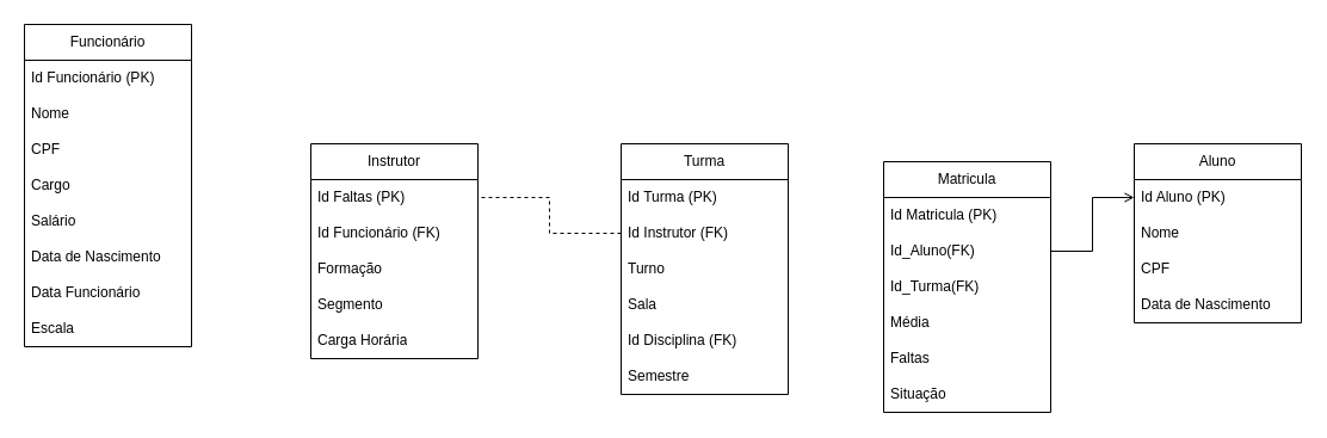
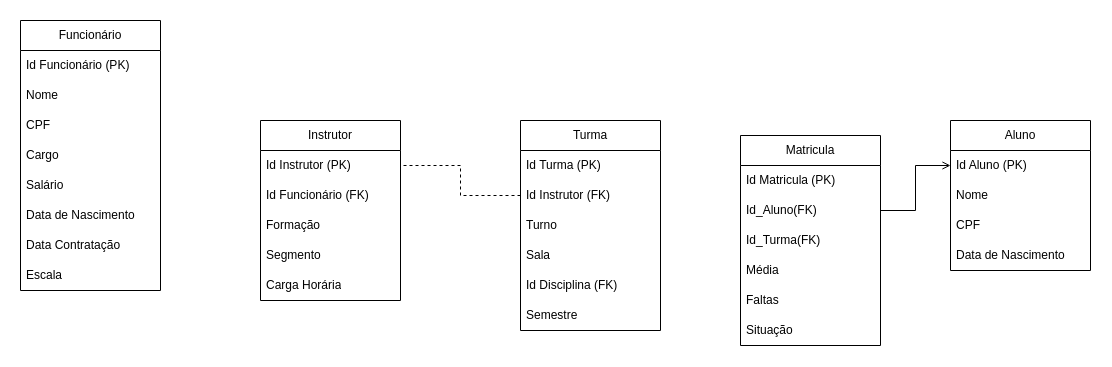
  <mxCell id="0" />
  <mxCell id="1" parent="0" />
  <mxCell id="2" value="Funcionário" style="swimlane;fontStyle=0;childLayout=stackLayout;horizontal=1;startSize=30;horizontalStack=0;resizeParent=1;resizeParentMax=0;resizeLast=0;collapsible=1;marginBottom=0;whiteSpace=wrap;html=1;" vertex="1" parent="1"><mxGeometry x="20" y="20" width="140" height="270" as="geometry" /></mxCell>
  <mxCell id="3" value="Id Funcionário (PK)" style="text;strokeColor=none;fillColor=none;align=left;verticalAlign=middle;spacingLeft=4;spacingRight=4;overflow=hidden;points=[[0,0.5],[1,0.5]];portConstraint=eastwest;rotatable=0;whiteSpace=wrap;html=1;" vertex="1" parent="2"><mxGeometry y="30" width="140" height="30" as="geometry" /></mxCell>
  <mxCell id="4" value="Nome" style="text;strokeColor=none;fillColor=none;align=left;verticalAlign=middle;spacingLeft=4;spacingRight=4;overflow=hidden;points=[[0,0.5],[1,0.5]];portConstraint=eastwest;rotatable=0;whiteSpace=wrap;html=1;" vertex="1" parent="2"><mxGeometry y="60" width="140" height="30" as="geometry" /></mxCell>
  <mxCell id="5" value="CPF" style="text;strokeColor=none;fillColor=none;align=left;verticalAlign=middle;spacingLeft=4;spacingRight=4;overflow=hidden;points=[[0,0.5],[1,0.5]];portConstraint=eastwest;rotatable=0;whiteSpace=wrap;html=1;" vertex="1" parent="2"><mxGeometry y="90" width="140" height="30" as="geometry" /></mxCell>
  <mxCell id="6" value="Cargo" style="text;strokeColor=none;fillColor=none;align=left;verticalAlign=middle;spacingLeft=4;spacingRight=4;overflow=hidden;points=[[0,0.5],[1,0.5]];portConstraint=eastwest;rotatable=0;whiteSpace=wrap;html=1;" vertex="1" parent="2"><mxGeometry y="120" width="140" height="30" as="geometry" /></mxCell>
  <mxCell id="7" value="Salário" style="text;strokeColor=none;fillColor=none;align=left;verticalAlign=middle;spacingLeft=4;spacingRight=4;overflow=hidden;points=[[0,0.5],[1,0.5]];portConstraint=eastwest;rotatable=0;whiteSpace=wrap;html=1;" vertex="1" parent="2"><mxGeometry y="150" width="140" height="30" as="geometry" /></mxCell>
  <mxCell id="8" value="Data de Nascimento" style="text;strokeColor=none;fillColor=none;align=left;verticalAlign=middle;spacingLeft=4;spacingRight=4;overflow=hidden;points=[[0,0.5],[1,0.5]];portConstraint=eastwest;rotatable=0;whiteSpace=wrap;html=1;" vertex="1" parent="2"><mxGeometry y="180" width="140" height="30" as="geometry" /></mxCell>
- <mxCell id="9" value="Data Funcionário" style="text;strokeColor=none;fillColor=none;align=left;verticalAlign=middle;spacingLeft=4;spacingRight=4;overflow=hidden;points=[[0,0.5],[1,0.5]];portConstraint=eastwest;rotatable=0;whiteSpace=wrap;html=1;" vertex="1" parent="2"><mxGeometry y="210" width="140" height="30" as="geometry" /></mxCell>
+ <mxCell id="9" value="Data Contratação" style="text;strokeColor=none;fillColor=none;align=left;verticalAlign=middle;spacingLeft=4;spacingRight=4;overflow=hidden;points=[[0,0.5],[1,0.5]];portConstraint=eastwest;rotatable=0;whiteSpace=wrap;html=1;" vertex="1" parent="2"><mxGeometry y="210" width="140" height="30" as="geometry" /></mxCell>
  <mxCell id="10" value="Escala" style="text;strokeColor=none;fillColor=none;align=left;verticalAlign=middle;spacingLeft=4;spacingRight=4;overflow=hidden;points=[[0,0.5],[1,0.5]];portConstraint=eastwest;rotatable=0;whiteSpace=wrap;html=1;" vertex="1" parent="2"><mxGeometry y="240" width="140" height="30" as="geometry" /></mxCell>
  <mxCell id="11" value="Instrutor" style="swimlane;fontStyle=0;childLayout=stackLayout;horizontal=1;startSize=30;horizontalStack=0;resizeParent=1;resizeParentMax=0;resizeLast=0;collapsible=1;marginBottom=0;whiteSpace=wrap;html=1;" vertex="1" parent="1"><mxGeometry x="260" y="120" width="140" height="180" as="geometry" /></mxCell>
- <mxCell id="12" value="Id Faltas (PK)" style="text;strokeColor=none;fillColor=none;align=left;verticalAlign=middle;spacingLeft=4;spacingRight=4;overflow=hidden;points=[[0,0.5],[1,0.5]];portConstraint=eastwest;rotatable=0;whiteSpace=wrap;html=1;" vertex="1" parent="11"><mxGeometry y="30" width="140" height="30" as="geometry" /></mxCell>
+ <mxCell id="12" value="Id Instrutor (PK)" style="text;strokeColor=none;fillColor=none;align=left;verticalAlign=middle;spacingLeft=4;spacingRight=4;overflow=hidden;points=[[0,0.5],[1,0.5]];portConstraint=eastwest;rotatable=0;whiteSpace=wrap;html=1;" vertex="1" parent="11"><mxGeometry y="30" width="140" height="30" as="geometry" /></mxCell>
  <mxCell id="13" value="Id Funcionário (FK)" style="text;strokeColor=none;fillColor=none;align=left;verticalAlign=middle;spacingLeft=4;spacingRight=4;overflow=hidden;points=[[0,0.5],[1,0.5]];portConstraint=eastwest;rotatable=0;whiteSpace=wrap;html=1;" vertex="1" parent="11"><mxGeometry y="60" width="140" height="30" as="geometry" /></mxCell>
  <mxCell id="14" value="Formação" style="text;strokeColor=none;fillColor=none;align=left;verticalAlign=middle;spacingLeft=4;spacingRight=4;overflow=hidden;points=[[0,0.5],[1,0.5]];portConstraint=eastwest;rotatable=0;whiteSpace=wrap;html=1;" vertex="1" parent="11"><mxGeometry y="90" width="140" height="30" as="geometry" /></mxCell>
  <mxCell id="15" value="Segmento" style="text;strokeColor=none;fillColor=none;align=left;verticalAlign=middle;spacingLeft=4;spacingRight=4;overflow=hidden;points=[[0,0.5],[1,0.5]];portConstraint=eastwest;rotatable=0;whiteSpace=wrap;html=1;" vertex="1" parent="11"><mxGeometry y="120" width="140" height="30" as="geometry" /></mxCell>
  <mxCell id="16" value="Carga Horária" style="text;strokeColor=none;fillColor=none;align=left;verticalAlign=middle;spacingLeft=4;spacingRight=4;overflow=hidden;points=[[0,0.5],[1,0.5]];portConstraint=eastwest;rotatable=0;whiteSpace=wrap;html=1;" vertex="1" parent="11"><mxGeometry y="150" width="140" height="30" as="geometry" /></mxCell>
  <mxCell id="17" value="Turma" style="swimlane;fontStyle=0;childLayout=stackLayout;horizontal=1;startSize=30;horizontalStack=0;resizeParent=1;resizeParentMax=0;resizeLast=0;collapsible=1;marginBottom=0;whiteSpace=wrap;html=1;" vertex="1" parent="1"><mxGeometry x="520" y="120" width="140" height="210" as="geometry" /></mxCell>
  <mxCell id="18" value="Id Turma (PK)" style="text;strokeColor=none;fillColor=none;align=left;verticalAlign=middle;spacingLeft=4;spacingRight=4;overflow=hidden;points=[[0,0.5],[1,0.5]];portConstraint=eastwest;rotatable=0;whiteSpace=wrap;html=1;" vertex="1" parent="17"><mxGeometry y="30" width="140" height="30" as="geometry" /></mxCell>
  <mxCell id="19" value="Id Instrutor (FK)" style="text;strokeColor=none;fillColor=none;align=left;verticalAlign=middle;spacingLeft=4;spacingRight=4;overflow=hidden;points=[[0,0.5],[1,0.5]];portConstraint=eastwest;rotatable=0;whiteSpace=wrap;html=1;" vertex="1" parent="17"><mxGeometry y="60" width="140" height="30" as="geometry" /></mxCell>
  <mxCell id="20" value="Turno" style="text;strokeColor=none;fillColor=none;align=left;verticalAlign=middle;spacingLeft=4;spacingRight=4;overflow=hidden;points=[[0,0.5],[1,0.5]];portConstraint=eastwest;rotatable=0;whiteSpace=wrap;html=1;" vertex="1" parent="17"><mxGeometry y="90" width="140" height="30" as="geometry" /></mxCell>
  <mxCell id="21" value="Sala" style="text;strokeColor=none;fillColor=none;align=left;verticalAlign=middle;spacingLeft=4;spacingRight=4;overflow=hidden;points=[[0,0.5],[1,0.5]];portConstraint=eastwest;rotatable=0;whiteSpace=wrap;html=1;" vertex="1" parent="17"><mxGeometry y="120" width="140" height="30" as="geometry" /></mxCell>
  <mxCell id="22" value="Id Disciplina (FK)" style="text;strokeColor=none;fillColor=none;align=left;verticalAlign=middle;spacingLeft=4;spacingRight=4;overflow=hidden;points=[[0,0.5],[1,0.5]];portConstraint=eastwest;rotatable=0;whiteSpace=wrap;html=1;" vertex="1" parent="17"><mxGeometry y="150" width="140" height="30" as="geometry" /></mxCell>
  <mxCell id="23" value="Semestre" style="text;strokeColor=none;fillColor=none;align=left;verticalAlign=middle;spacingLeft=4;spacingRight=4;overflow=hidden;points=[[0,0.5],[1,0.5]];portConstraint=eastwest;rotatable=0;whiteSpace=wrap;html=1;" vertex="1" parent="17"><mxGeometry y="180" width="140" height="30" as="geometry" /></mxCell>
  <mxCell id="24" style="edgeStyle=orthogonalEdgeStyle;rounded=0;orthogonalLoop=1;jettySize=auto;html=1;exitX=0;exitY=0.5;exitDx=0;exitDy=0;entryX=1;entryY=0.5;entryDx=0;entryDy=0;endArrow=none;endFill=0;dashed=1;" edge="1" parent="1" source="19" target="12"><mxGeometry relative="1" as="geometry" /></mxCell>
  <mxCell id="25" value="Aluno" style="swimlane;fontStyle=0;childLayout=stackLayout;horizontal=1;startSize=30;horizontalStack=0;resizeParent=1;resizeParentMax=0;resizeLast=0;collapsible=1;marginBottom=0;whiteSpace=wrap;html=1;" vertex="1" parent="1"><mxGeometry x="950" y="120" width="140" height="150" as="geometry" /></mxCell>
  <mxCell id="26" value="Id Aluno (PK)" style="text;strokeColor=none;fillColor=none;align=left;verticalAlign=middle;spacingLeft=4;spacingRight=4;overflow=hidden;points=[[0,0.5],[1,0.5]];portConstraint=eastwest;rotatable=0;whiteSpace=wrap;html=1;" vertex="1" parent="25"><mxGeometry y="30" width="140" height="30" as="geometry" /></mxCell>
  <mxCell id="27" value="Nome" style="text;strokeColor=none;fillColor=none;align=left;verticalAlign=middle;spacingLeft=4;spacingRight=4;overflow=hidden;points=[[0,0.5],[1,0.5]];portConstraint=eastwest;rotatable=0;whiteSpace=wrap;html=1;" vertex="1" parent="25"><mxGeometry y="60" width="140" height="30" as="geometry" /></mxCell>
  <mxCell id="28" value="CPF" style="text;strokeColor=none;fillColor=none;align=left;verticalAlign=middle;spacingLeft=4;spacingRight=4;overflow=hidden;points=[[0,0.5],[1,0.5]];portConstraint=eastwest;rotatable=0;whiteSpace=wrap;html=1;" vertex="1" parent="25"><mxGeometry y="90" width="140" height="30" as="geometry" /></mxCell>
  <mxCell id="29" value="Data de Nascimento" style="text;strokeColor=none;fillColor=none;align=left;verticalAlign=middle;spacingLeft=4;spacingRight=4;overflow=hidden;points=[[0,0.5],[1,0.5]];portConstraint=eastwest;rotatable=0;whiteSpace=wrap;html=1;" vertex="1" parent="25"><mxGeometry y="120" width="140" height="30" as="geometry" /></mxCell>
  <mxCell id="30" value="Matricula" style="swimlane;fontStyle=0;childLayout=stackLayout;horizontal=1;startSize=30;horizontalStack=0;resizeParent=1;resizeParentMax=0;resizeLast=0;collapsible=1;marginBottom=0;whiteSpace=wrap;html=1;" vertex="1" parent="1"><mxGeometry x="740" y="135" width="140" height="210" as="geometry" /></mxCell>
  <mxCell id="31" value="Id Matricula (PK)" style="text;strokeColor=none;fillColor=none;align=left;verticalAlign=middle;spacingLeft=4;spacingRight=4;overflow=hidden;points=[[0,0.5],[1,0.5]];portConstraint=eastwest;rotatable=0;whiteSpace=wrap;html=1;" vertex="1" parent="30"><mxGeometry y="30" width="140" height="30" as="geometry" /></mxCell>
  <mxCell id="32" value="Id_Aluno(FK)" style="text;strokeColor=none;fillColor=none;align=left;verticalAlign=middle;spacingLeft=4;spacingRight=4;overflow=hidden;points=[[0,0.5],[1,0.5]];portConstraint=eastwest;rotatable=0;whiteSpace=wrap;html=1;" vertex="1" parent="30"><mxGeometry y="60" width="140" height="30" as="geometry" /></mxCell>
  <mxCell id="33" value="Id_Turma(FK)" style="text;strokeColor=none;fillColor=none;align=left;verticalAlign=middle;spacingLeft=4;spacingRight=4;overflow=hidden;points=[[0,0.5],[1,0.5]];portConstraint=eastwest;rotatable=0;whiteSpace=wrap;html=1;" vertex="1" parent="30"><mxGeometry y="90" width="140" height="30" as="geometry" /></mxCell>
  <mxCell id="34" value="Média" style="text;strokeColor=none;fillColor=none;align=left;verticalAlign=middle;spacingLeft=4;spacingRight=4;overflow=hidden;points=[[0,0.5],[1,0.5]];portConstraint=eastwest;rotatable=0;whiteSpace=wrap;html=1;" vertex="1" parent="30"><mxGeometry y="120" width="140" height="30" as="geometry" /></mxCell>
  <mxCell id="35" value="Faltas" style="text;strokeColor=none;fillColor=none;align=left;verticalAlign=middle;spacingLeft=4;spacingRight=4;overflow=hidden;points=[[0,0.5],[1,0.5]];portConstraint=eastwest;rotatable=0;whiteSpace=wrap;html=1;" vertex="1" parent="30"><mxGeometry y="150" width="140" height="30" as="geometry" /></mxCell>
  <mxCell id="36" value="Situação" style="text;strokeColor=none;fillColor=none;align=left;verticalAlign=middle;spacingLeft=4;spacingRight=4;overflow=hidden;points=[[0,0.5],[1,0.5]];portConstraint=eastwest;rotatable=0;whiteSpace=wrap;html=1;" vertex="1" parent="30"><mxGeometry y="180" width="140" height="30" as="geometry" /></mxCell>
  <mxCell id="37" style="edgeStyle=orthogonalEdgeStyle;rounded=0;orthogonalLoop=1;jettySize=auto;html=1;exitX=1;exitY=0.5;exitDx=0;exitDy=0;entryX=0;entryY=0.5;entryDx=0;entryDy=0;endArrow=open;endFill=0;" edge="1" parent="1" source="32" target="26"><mxGeometry relative="1" as="geometry" /></mxCell>
